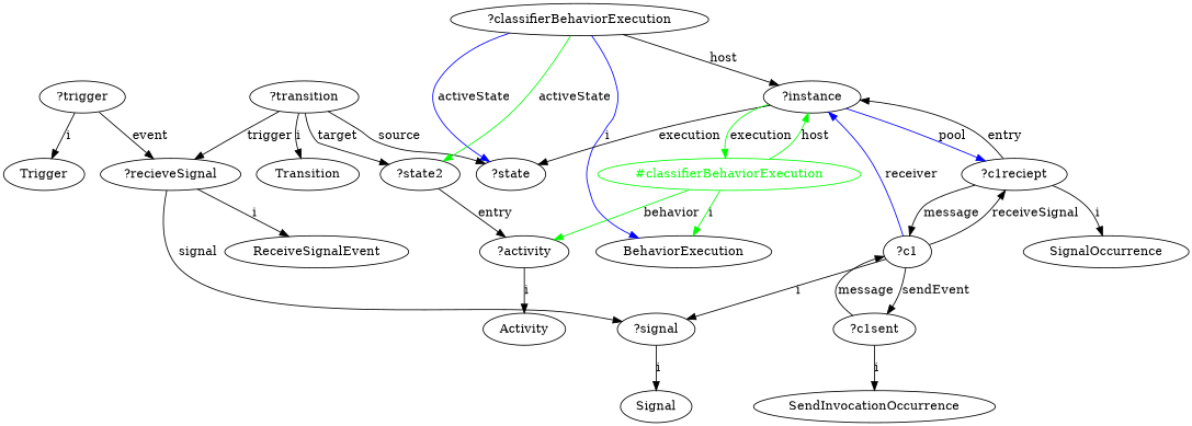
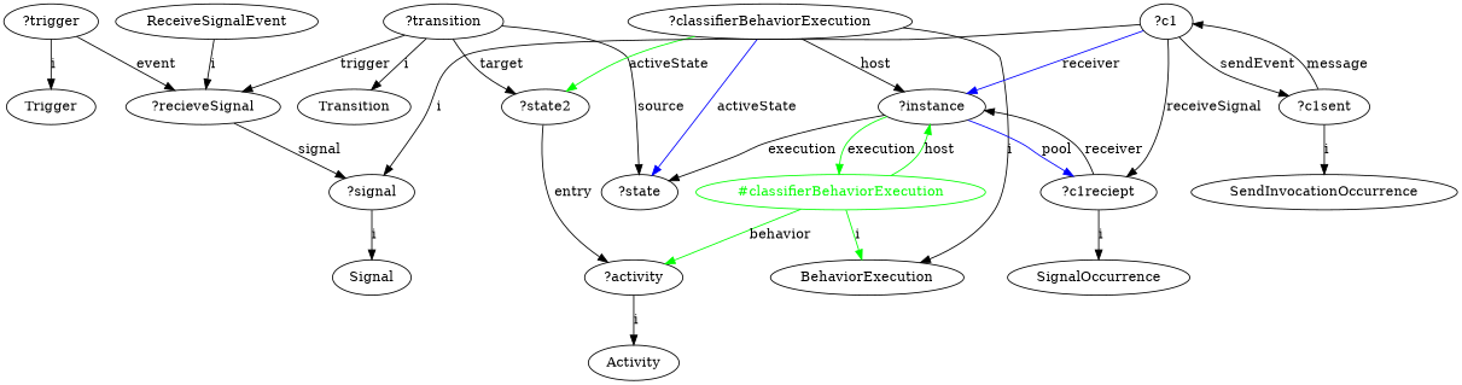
  digraph {
    "?signal"
    Signal
    "?recieveSignal"
    ReceiveSignalEvent
    "?trigger"
    Trigger
    "?transition"
    Transition
    "?state"
    "?state2"
    "?activity"
    Activity
    "?classifierBehaviorExecution"
    BehaviorExecution
    "?instance"
    "?c1reciept"
    n17 [color=green fontcolor=green label="#classifierBehaviorExecution"]
    SignalOccurrence
    "?c1"
    "?c1sent"
    SendInvocationOccurrence
    "?signal" -> Signal [label=i]
    "?recieveSignal" -> "?signal" [label=signal]
-   "?recieveSignal" -> ReceiveSignalEvent [label=i]
+   ReceiveSignalEvent -> "?recieveSignal" [label=i]
    "?trigger" -> "?recieveSignal" [label=event]
    "?trigger" -> Trigger [label=i]
    "?transition" -> "?recieveSignal" [label=trigger]
    "?transition" -> Transition [label=i]
    "?transition" -> "?state" [label=source]
    "?transition" -> "?state2" [label=target]
    "?state2" -> "?activity" [label=entry]
    "?activity" -> Activity [label=i]
    "?classifierBehaviorExecution" -> "?state" [color=blue label=activeState]
    "?classifierBehaviorExecution" -> "?state2" [color=green label=activeState]
-   "?classifierBehaviorExecution" -> BehaviorExecution [label=i color=blue]
+   "?classifierBehaviorExecution" -> BehaviorExecution [label=i]
    "?classifierBehaviorExecution" -> "?instance" [label=host]
    "?instance" -> "?state" [label=execution]
    "?instance" -> "?c1reciept" [color=blue label=pool]
    "?instance" -> n17 [color=green label=execution]
-   "?c1reciept" -> "?instance" [label=entry]
+   "?c1reciept" -> "?instance" [label=receiver]
    "?c1reciept" -> SignalOccurrence [label=i]
-   "?c1reciept" -> "?c1" [label=message]
    n17 -> "?activity" [color=green label=behavior]
    n17 -> BehaviorExecution [color=green label=i]
    n17 -> "?instance" [color=green label=host]
    "?c1" -> "?signal" [label=i]
    "?c1" -> "?instance" [color=blue label=receiver]
    "?c1" -> "?c1reciept" [label=receiveSignal]
    "?c1" -> "?c1sent" [label=sendEvent]
    "?c1sent" -> "?c1" [label=message]
    "?c1sent" -> SendInvocationOccurrence [label=i]
  }
